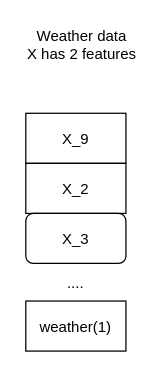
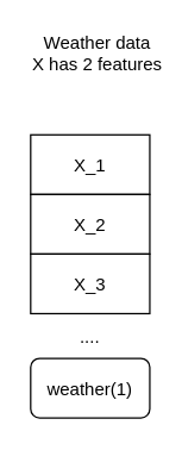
  <mxCell id="0" />
  <mxCell id="1" parent="0" />
- <mxCell id="2" value="X_9" style="rounded=0;" vertex="1" parent="1"><mxGeometry x="20" y="90" width="80" height="40" as="geometry" /></mxCell>
+ <mxCell id="2" value="X_1" style="rounded=0;" vertex="1" parent="1"><mxGeometry x="20" y="90" width="80" height="40" as="geometry" /></mxCell>
  <mxCell id="3" value="X_2" style="rounded=0;" vertex="1" parent="1"><mxGeometry x="20" y="130" width="80" height="40" as="geometry" /></mxCell>
- <mxCell id="4" value="X_3" style="rounded=1;" vertex="1" parent="1"><mxGeometry x="20" y="170" width="80" height="40" as="geometry" /></mxCell>
- <mxCell id="5" value="weather(1)" style="rounded=0;" vertex="1" parent="1"><mxGeometry x="20" y="240" width="80" height="40" as="geometry" /></mxCell>
+ <mxCell id="4" value="X_3" style="rounded=0;" vertex="1" parent="1"><mxGeometry x="20" y="170" width="80" height="40" as="geometry" /></mxCell>
+ <mxCell id="5" value="weather(1)" style="rounded=1;" vertex="1" parent="1"><mxGeometry x="20" y="240" width="80" height="40" as="geometry" /></mxCell>
  <mxCell id="6" value="...." style="text;strokeColor=none;fillColor=none;align=center;verticalAlign=middle;rounded=0;" vertex="1" parent="1"><mxGeometry x="30" y="210" width="60" height="30" as="geometry" /></mxCell>
  <mxCell id="7" value="Weather data&#10;X has 2 features" style="text;strokeColor=none;fillColor=none;align=center;verticalAlign=middle;rounded=0;" vertex="1" parent="1"><mxGeometry x="30" y="20" width="70" height="30" as="geometry" /></mxCell>
